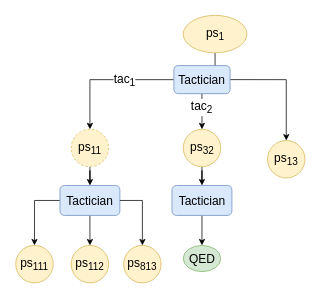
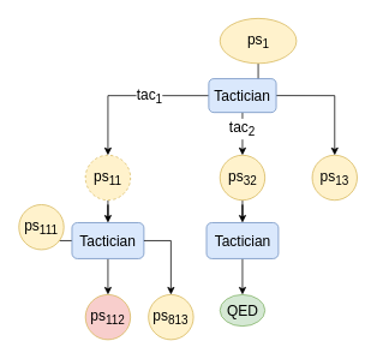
  <mxCell id="0" />
  <mxCell id="1" parent="0" />
  <mxCell id="2" style="edgeStyle=orthogonalEdgeStyle;rounded=0;orthogonalLoop=1;jettySize=auto;html=1;entryX=0.5;entryY=0;entryDx=0;entryDy=0;" parent="1" source="3" target="14" edge="1"><mxGeometry relative="1" as="geometry" /></mxCell>
  <mxCell id="3" value="&lt;font style=&quot;font-size: 16px;&quot;&gt;ps&lt;sub&gt;1&lt;/sub&gt;&lt;/font&gt;" style="ellipse;whiteSpace=wrap;html=1;aspect=fixed;fillColor=#fff2cc;strokeColor=#d6b656;" parent="1" vertex="1"><mxGeometry x="243.5" y="20" width="85" height="50" as="geometry" /></mxCell>
  <mxCell id="4" style="edgeStyle=orthogonalEdgeStyle;rounded=0;orthogonalLoop=1;jettySize=auto;html=1;entryX=0.5;entryY=0;entryDx=0;entryDy=0;" parent="1" source="5" target="17" edge="1"><mxGeometry relative="1" as="geometry" /></mxCell>
  <mxCell id="5" value="&lt;font style=&quot;font-size: 16px;&quot;&gt;ps&lt;sub&gt;11&lt;/sub&gt;&lt;/font&gt;" style="ellipse;whiteSpace=wrap;html=1;aspect=fixed;fillColor=#fff2cc;strokeColor=#d6b656;dashed=1;" parent="1" vertex="1"><mxGeometry x="94" y="172" width="50" height="50" as="geometry" /></mxCell>
  <mxCell id="6" style="edgeStyle=orthogonalEdgeStyle;rounded=0;orthogonalLoop=1;jettySize=auto;html=1;entryX=0.5;entryY=0;entryDx=0;entryDy=0;" parent="1" source="7" target="19" edge="1"><mxGeometry relative="1" as="geometry" /></mxCell>
  <mxCell id="7" value="&lt;font style=&quot;font-size: 16px;&quot;&gt;ps&lt;sub&gt;32&lt;/sub&gt;&lt;/font&gt;" style="ellipse;whiteSpace=wrap;html=1;aspect=fixed;fillColor=#fff2cc;strokeColor=#d6b656;" parent="1" vertex="1"><mxGeometry x="243.5" y="172" width="50" height="50" as="geometry" /></mxCell>
- <mxCell id="8" value="&lt;font style=&quot;font-size: 16px;&quot;&gt;ps&lt;sub&gt;13&lt;/sub&gt;&lt;/font&gt;" style="ellipse;whiteSpace=wrap;html=1;aspect=fixed;fillColor=#fff2cc;strokeColor=#d6b656;" parent="1" vertex="1"><mxGeometry x="356" y="187" width="50" height="50" as="geometry" /></mxCell>
+ <mxCell id="8" value="&lt;font style=&quot;font-size: 16px;&quot;&gt;ps&lt;sub&gt;13&lt;/sub&gt;&lt;/font&gt;" style="ellipse;whiteSpace=wrap;html=1;aspect=fixed;fillColor=#fff2cc;strokeColor=#d6b656;" parent="1" vertex="1"><mxGeometry x="346" y="172" width="50" height="50" as="geometry" /></mxCell>
  <mxCell id="9" style="edgeStyle=orthogonalEdgeStyle;rounded=0;orthogonalLoop=1;jettySize=auto;html=1;entryX=0.5;entryY=0;entryDx=0;entryDy=0;" parent="1" source="14" target="5" edge="1"><mxGeometry relative="1" as="geometry" /></mxCell>
  <mxCell id="10" value="tac&lt;sub&gt;1&lt;/sub&gt;" style="edgeLabel;html=1;align=center;verticalAlign=middle;resizable=0;points=[];fontSize=16;" vertex="1" connectable="0" parent="9"><mxGeometry x="-0.245" y="1" relative="1" as="geometry"><mxPoint as="offset" /></mxGeometry></mxCell>
  <mxCell id="11" style="edgeStyle=orthogonalEdgeStyle;rounded=0;orthogonalLoop=1;jettySize=auto;html=1;entryX=0.5;entryY=0;entryDx=0;entryDy=0;" parent="1" source="14" target="7" edge="1"><mxGeometry relative="1" as="geometry" /></mxCell>
  <mxCell id="12" value="tac&lt;sub&gt;2&lt;/sub&gt;" style="edgeLabel;html=1;align=center;verticalAlign=middle;resizable=0;points=[];fontSize=16;" vertex="1" connectable="0" parent="11"><mxGeometry x="-0.261" y="-1" relative="1" as="geometry"><mxPoint as="offset" /></mxGeometry></mxCell>
  <mxCell id="13" style="edgeStyle=orthogonalEdgeStyle;rounded=0;orthogonalLoop=1;jettySize=auto;html=1;exitX=1;exitY=0.5;exitDx=0;exitDy=0;entryX=0.5;entryY=0;entryDx=0;entryDy=0;" parent="1" source="14" target="8" edge="1"><mxGeometry relative="1" as="geometry" /></mxCell>
  <mxCell id="14" value="&lt;font style=&quot;font-size: 16px;&quot;&gt;Tactician&lt;/font&gt;" style="rounded=1;whiteSpace=wrap;html=1;fillColor=#dae8fc;strokeColor=#6c8ebf;" parent="1" vertex="1"><mxGeometry x="231" y="87" width="75" height="37.5" as="geometry" /></mxCell>
  <mxCell id="15" style="edgeStyle=orthogonalEdgeStyle;rounded=0;orthogonalLoop=1;jettySize=auto;html=1;" parent="1" source="17" target="21" edge="1"><mxGeometry relative="1" as="geometry" /></mxCell>
  <mxCell id="16" style="edgeStyle=orthogonalEdgeStyle;rounded=0;orthogonalLoop=1;jettySize=auto;html=1;" parent="1" source="17" target="20" edge="1"><mxGeometry relative="1" as="geometry" /></mxCell>
  <mxCell id="17" value="&lt;font style=&quot;font-size: 16px;&quot;&gt;Tactician&lt;/font&gt;" style="rounded=1;whiteSpace=wrap;html=1;fillColor=#dae8fc;strokeColor=#6c8ebf;" parent="1" vertex="1"><mxGeometry x="79" y="247" width="80" height="40" as="geometry" /></mxCell>
  <mxCell id="18" style="edgeStyle=orthogonalEdgeStyle;rounded=0;orthogonalLoop=1;jettySize=auto;html=1;entryX=0.5;entryY=0;entryDx=0;entryDy=0;" parent="1" source="19" target="24" edge="1"><mxGeometry relative="1" as="geometry" /></mxCell>
  <mxCell id="19" value="&lt;font style=&quot;font-size: 16px;&quot;&gt;Tactician&lt;/font&gt;" style="rounded=1;whiteSpace=wrap;html=1;fillColor=#dae8fc;strokeColor=#6c8ebf;" parent="1" vertex="1"><mxGeometry x="228.5" y="247" width="80" height="40" as="geometry" /></mxCell>
- <mxCell id="20" value="&lt;font style=&quot;font-size: 16px;&quot;&gt;ps&lt;sub&gt;111&lt;/sub&gt;&lt;/font&gt;" style="ellipse;whiteSpace=wrap;html=1;aspect=fixed;fillColor=#fff2cc;strokeColor=#d6b656;" parent="1" vertex="1"><mxGeometry x="20" y="327" width="50" height="50" as="geometry" /></mxCell>
- <mxCell id="21" value="&lt;font style=&quot;font-size: 16px;&quot;&gt;ps&lt;sub&gt;112&lt;/sub&gt;&lt;/font&gt;" style="ellipse;whiteSpace=wrap;html=1;aspect=fixed;fillColor=#fff2cc;strokeColor=#d6b656;" parent="1" vertex="1"><mxGeometry x="94" y="327" width="50" height="50" as="geometry" /></mxCell>
+ <mxCell id="20" value="&lt;font style=&quot;font-size: 16px;&quot;&gt;ps&lt;sub&gt;111&lt;/sub&gt;&lt;/font&gt;" style="ellipse;whiteSpace=wrap;html=1;aspect=fixed;fillColor=#fff2cc;strokeColor=#d6b656;" parent="1" vertex="1"><mxGeometry x="20" y="227" width="50" height="50" as="geometry" /></mxCell>
+ <mxCell id="21" value="&lt;font style=&quot;font-size: 16px;&quot;&gt;ps&lt;sub&gt;112&lt;/sub&gt;&lt;/font&gt;" style="ellipse;whiteSpace=wrap;html=1;aspect=fixed;fillColor=#f8cecc;strokeColor=#d6b656;" parent="1" vertex="1"><mxGeometry x="94" y="327" width="50" height="50" as="geometry" /></mxCell>
  <mxCell id="22" value="&lt;font style=&quot;font-size: 16px;&quot;&gt;ps&lt;sub&gt;813&lt;/sub&gt;&lt;/font&gt;" style="ellipse;whiteSpace=wrap;html=1;aspect=fixed;fillColor=#fff2cc;strokeColor=#d6b656;" parent="1" vertex="1"><mxGeometry x="164" y="327" width="50" height="50" as="geometry" /></mxCell>
  <mxCell id="23" style="edgeStyle=orthogonalEdgeStyle;rounded=0;orthogonalLoop=1;jettySize=auto;html=1;entryX=0.5;entryY=0;entryDx=0;entryDy=0;" parent="1" source="17" target="22" edge="1"><mxGeometry relative="1" as="geometry" /></mxCell>
  <mxCell id="24" value="&lt;span style=&quot;font-size: 16px;&quot;&gt;QED&lt;/span&gt;" style="ellipse;whiteSpace=wrap;html=1;aspect=fixed;fillColor=#d5e8d4;strokeColor=#82b366;" parent="1" vertex="1"><mxGeometry x="243.5" y="327" width="50" height="35" as="geometry" /></mxCell>
